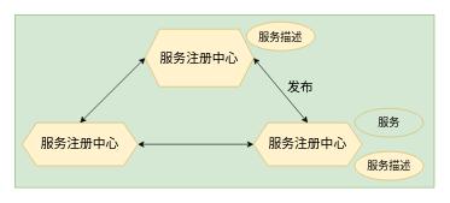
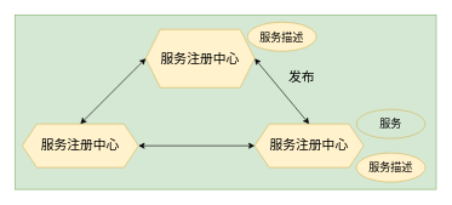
  <mxCell id="0" />
  <mxCell id="1" parent="0" />
  <mxCell id="2" value="" style="rounded=0;whiteSpace=wrap;html=1;fillColor=#d5e8d4;strokeColor=#82b366;" vertex="1" parent="1"><mxGeometry x="20" y="20" width="580" height="240" as="geometry" /></mxCell>
  <mxCell id="3" value="&lt;span style=&quot;font-size: 18px&quot;&gt;服务注册中心&lt;/span&gt;" style="shape=hexagon;perimeter=hexagonPerimeter2;whiteSpace=wrap;html=1;fixedSize=1;fillColor=#fff2cc;strokeColor=#d6b656;" vertex="1" parent="1"><mxGeometry x="200" y="40" width="150" height="80" as="geometry" /></mxCell>
  <mxCell id="4" value="&lt;span style=&quot;font-size: 18px&quot;&gt;服务注册中心&lt;/span&gt;" style="shape=hexagon;perimeter=hexagonPerimeter2;whiteSpace=wrap;html=1;fixedSize=1;fillColor=#fff2cc;strokeColor=#d6b656;" vertex="1" parent="1"><mxGeometry x="30" y="170" width="160" height="60" as="geometry" /></mxCell>
  <mxCell id="5" value="&lt;span style=&quot;font-size: 18px&quot;&gt;服务注册中心&lt;/span&gt;" style="shape=hexagon;perimeter=hexagonPerimeter2;whiteSpace=wrap;html=1;fixedSize=1;fillColor=#fff2cc;strokeColor=#d6b656;" vertex="1" parent="1"><mxGeometry x="350" y="170" width="150" height="60" as="geometry" /></mxCell>
  <mxCell id="6" value="&lt;font style=&quot;font-size: 15px&quot;&gt;服务描述&lt;/font&gt;" style="ellipse;whiteSpace=wrap;html=1;fillColor=#fff2cc;strokeColor=#d6b656;" vertex="1" parent="1"><mxGeometry x="340" y="30" width="95" height="40" as="geometry" /></mxCell>
  <mxCell id="7" value="&lt;font style=&quot;font-size: 15px&quot;&gt;服务描述&lt;/font&gt;" style="ellipse;whiteSpace=wrap;html=1;fillColor=#fff2cc;strokeColor=#d6b656;" vertex="1" parent="1"><mxGeometry x="490" y="210" width="95" height="40" as="geometry" /></mxCell>
  <mxCell id="8" value="&lt;font style=&quot;font-size: 15px&quot;&gt;服务&lt;/font&gt;" style="ellipse;whiteSpace=wrap;html=1;fillColor=#d5e8d4;strokeColor=#d6b656;" vertex="1" parent="1"><mxGeometry x="490" y="150" width="95" height="40" as="geometry" /></mxCell>
  <mxCell id="9" value="" style="endArrow=classic;startArrow=classic;html=1;exitX=0.5;exitY=0;exitDx=0;exitDy=0;" edge="1" parent="1" source="4"><mxGeometry width="50" height="50" relative="1" as="geometry"><mxPoint x="150" y="130" as="sourcePoint" /><mxPoint x="200" y="80" as="targetPoint" /></mxGeometry></mxCell>
  <mxCell id="10" value="" style="endArrow=classic;startArrow=classic;html=1;" edge="1" parent="1" target="5"><mxGeometry width="50" height="50" relative="1" as="geometry"><mxPoint x="190" y="200" as="sourcePoint" /><mxPoint x="240" y="150" as="targetPoint" /></mxGeometry></mxCell>
  <mxCell id="11" value="" style="endArrow=classic;startArrow=classic;html=1;entryX=0.5;entryY=0;entryDx=0;entryDy=0;" edge="1" parent="1" target="5"><mxGeometry width="50" height="50" relative="1" as="geometry"><mxPoint x="350" y="80" as="sourcePoint" /><mxPoint x="400" y="30" as="targetPoint" /></mxGeometry></mxCell>
- <mxCell id="12" value="&lt;font style=&quot;font-size: 18px&quot;&gt;发布&lt;/font&gt;" style="text;html=1;strokeColor=none;fillColor=none;align=center;verticalAlign=middle;whiteSpace=wrap;rounded=0;" vertex="1" parent="1"><mxGeometry x="394.5" y="110" width="40" height="20" as="geometry" /></mxCell>
+ <mxCell id="12" value="&lt;font style=&quot;font-size: 18px&quot;&gt;发布&lt;/font&gt;" style="text;html=1;strokeColor=none;fillColor=none;align=center;verticalAlign=middle;whiteSpace=wrap;rounded=0;" vertex="1" parent="1"><mxGeometry x="394.5" y="95" width="40" height="20" as="geometry" /></mxCell>
